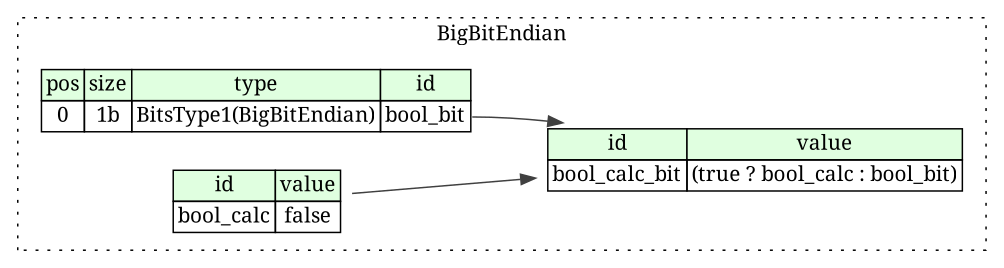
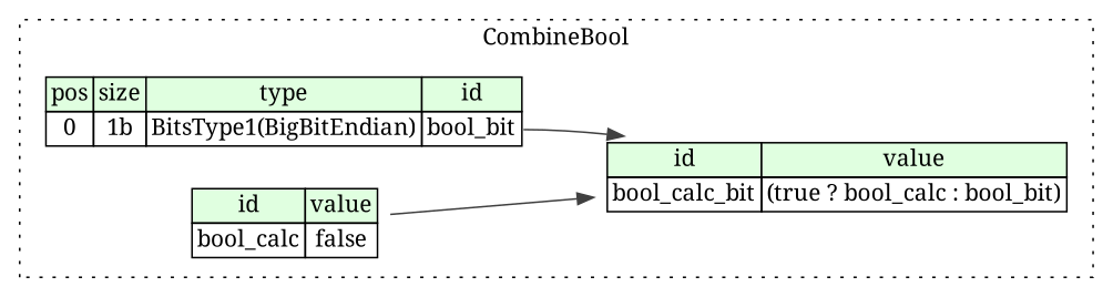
  digraph {
    rankdir=LR
    fontname="Noto Serif"
    node [shape=plaintext fontname="Noto Serif"]
    edge [color="#404040" fontname="Noto Serif"]
    n1 [label=<<TABLE BORDER="0" CELLBORDER="1" CELLSPACING="0"> 			<TR><TD BGCOLOR="#E0FFE0">pos</TD><TD BGCOLOR="#E0FFE0">size</TD><TD BGCOLOR="#E0FFE0">type</TD><TD BGCOLOR="#E0FFE0">id</TD></TR> 			<TR><TD PORT="bool_bit_pos">0</TD><TD PORT="bool_bit_size">1b</TD><TD>BitsType1(BigBitEndian)</TD><TD PORT="bool_bit_type">bool_bit</TD></TR> 		</TABLE>>]
    n2 [label=<<TABLE BORDER="0" CELLBORDER="1" CELLSPACING="0"> 			<TR><TD BGCOLOR="#E0FFE0">id</TD><TD BGCOLOR="#E0FFE0">value</TD></TR> 			<TR><TD>bool_calc</TD><TD>false</TD></TR> 		</TABLE>>]
    n3 [label=<<TABLE BORDER="0" CELLBORDER="1" CELLSPACING="0"> 			<TR><TD BGCOLOR="#E0FFE0">id</TD><TD BGCOLOR="#E0FFE0">value</TD></TR> 			<TR><TD>bool_calc_bit</TD><TD>(true ? bool_calc : bool_bit)</TD></TR> 		</TABLE>>]
    subgraph cluster_1 {
-     label=BigBitEndian
+     label=CombineBool
      style=dotted
      n1
      n2
      n3
    }
    n1 -> n3 [tailport=bool_bit_type]
    n2 -> n3 [tailport=bool_calc_type]
  }
